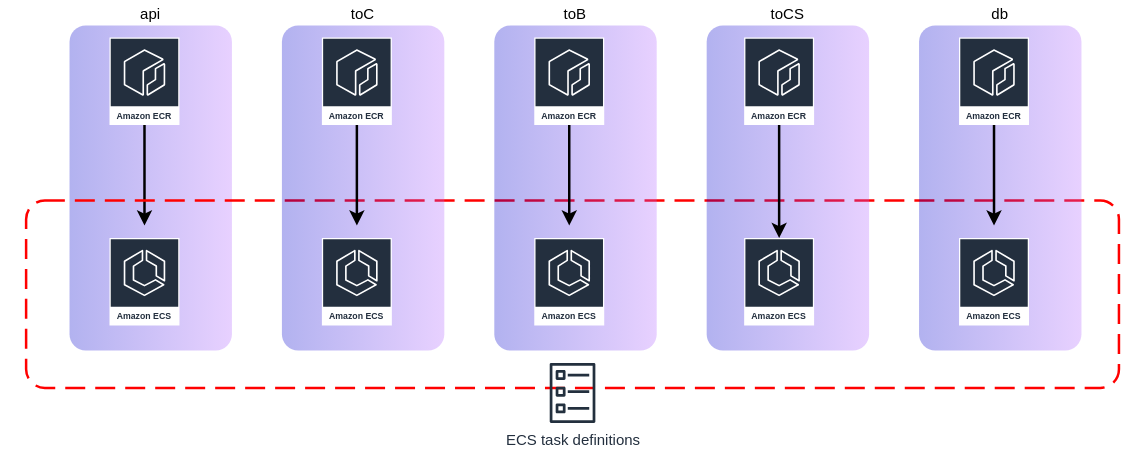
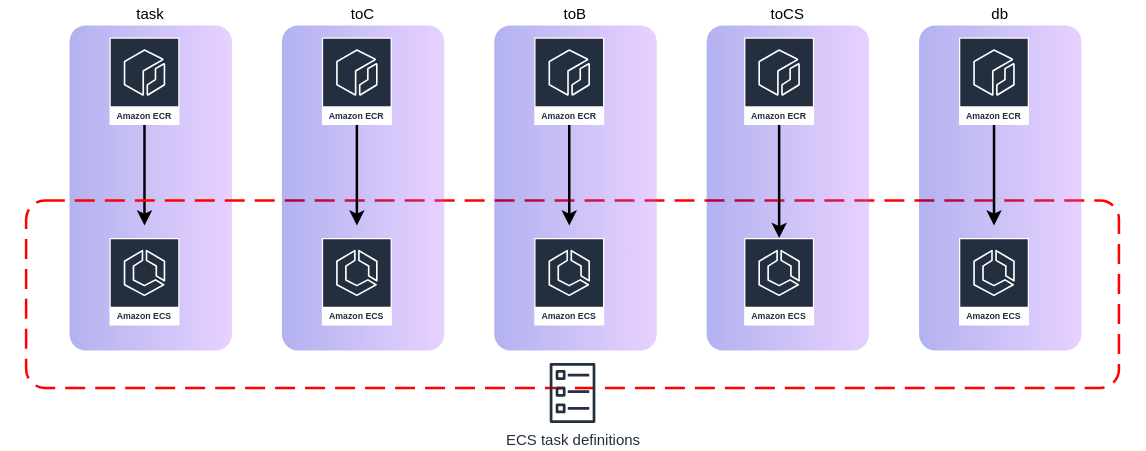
  <mxCell id="0" />
  <mxCell id="1" parent="0" />
  <mxCell id="2" value="" style="group" parent="1" vertex="1" connectable="0"><mxGeometry x="55" y="20" width="130" height="260" as="geometry" /></mxCell>
- <mxCell id="3" value="api" style="rounded=1;arcSize=10;dashed=1;fillColor=#0000CC;gradientColor=#B266FF;dashPattern=8 3 1 3;strokeWidth=2;strokeColor=none;fontColor=#000000;gradientDirection=east;opacity=30;labelPosition=center;verticalLabelPosition=top;align=center;verticalAlign=bottom;" parent="2" vertex="1"><mxGeometry width="130" height="260" as="geometry" /></mxCell>
+ <mxCell id="3" value="task" style="rounded=1;arcSize=10;dashed=1;fillColor=#0000CC;gradientColor=#B266FF;dashPattern=8 3 1 3;strokeWidth=2;strokeColor=none;fontColor=#000000;gradientDirection=east;opacity=30;labelPosition=center;verticalLabelPosition=top;align=center;verticalAlign=bottom;" parent="2" vertex="1"><mxGeometry width="130" height="260" as="geometry" /></mxCell>
  <mxCell id="4" style="edgeStyle=none;html=1;fontColor=#000000;strokeColor=#000000;strokeWidth=2;" parent="2" edge="1"><mxGeometry relative="1" as="geometry"><mxPoint x="60" y="69" as="sourcePoint" /><mxPoint x="60" y="160" as="targetPoint" /></mxGeometry></mxCell>
  <mxCell id="5" value="Amazon ECR" style="sketch=0;outlineConnect=0;fontColor=#232F3E;gradientColor=none;strokeColor=#ffffff;fillColor=#232F3E;dashed=0;verticalLabelPosition=middle;verticalAlign=bottom;align=center;html=1;whiteSpace=wrap;fontSize=7;fontStyle=1;spacing=3;shape=mxgraph.aws4.productIcon;prIcon=mxgraph.aws4.ecr;rounded=1;" parent="2" vertex="1"><mxGeometry x="32" y="9.5" width="56" height="70" as="geometry" /></mxCell>
  <mxCell id="6" value="Amazon ECS" style="sketch=0;outlineConnect=0;fontColor=#232F3E;gradientColor=none;strokeColor=#ffffff;fillColor=#232F3E;dashed=0;verticalLabelPosition=middle;verticalAlign=bottom;align=center;html=1;whiteSpace=wrap;fontSize=7;fontStyle=1;spacing=3;shape=mxgraph.aws4.productIcon;prIcon=mxgraph.aws4.ecs;rounded=1;" parent="2" vertex="1"><mxGeometry x="32" y="170" width="56" height="70" as="geometry" /></mxCell>
  <mxCell id="7" value="" style="rounded=1;arcSize=10;dashed=1;strokeColor=#ff0000;fillColor=none;gradientColor=none;dashPattern=8 4;strokeWidth=2;fontColor=#000000;" parent="1" vertex="1"><mxGeometry x="20.25" y="160" width="874.75" height="150" as="geometry" /></mxCell>
  <mxCell id="8" value="" style="group" parent="1" vertex="1" connectable="0"><mxGeometry x="225" y="20" width="130" height="260" as="geometry" /></mxCell>
  <mxCell id="9" value="toC" style="rounded=1;arcSize=10;dashed=1;fillColor=#0000CC;gradientColor=#B266FF;dashPattern=8 3 1 3;strokeWidth=2;strokeColor=none;fontColor=#000000;gradientDirection=east;opacity=30;labelPosition=center;verticalLabelPosition=top;align=center;verticalAlign=bottom;" parent="8" vertex="1"><mxGeometry width="130" height="260" as="geometry" /></mxCell>
  <mxCell id="10" style="edgeStyle=none;html=1;fontColor=#000000;strokeColor=#000000;strokeWidth=2;" parent="8" edge="1"><mxGeometry relative="1" as="geometry"><mxPoint x="60" y="69" as="sourcePoint" /><mxPoint x="60" y="160" as="targetPoint" /></mxGeometry></mxCell>
  <mxCell id="11" value="Amazon ECR" style="sketch=0;outlineConnect=0;fontColor=#232F3E;gradientColor=none;strokeColor=#ffffff;fillColor=#232F3E;dashed=0;verticalLabelPosition=middle;verticalAlign=bottom;align=center;html=1;whiteSpace=wrap;fontSize=7;fontStyle=1;spacing=3;shape=mxgraph.aws4.productIcon;prIcon=mxgraph.aws4.ecr;rounded=1;" parent="8" vertex="1"><mxGeometry x="32" y="9.5" width="56" height="70" as="geometry" /></mxCell>
  <mxCell id="12" value="Amazon ECS" style="sketch=0;outlineConnect=0;fontColor=#232F3E;gradientColor=none;strokeColor=#ffffff;fillColor=#232F3E;dashed=0;verticalLabelPosition=middle;verticalAlign=bottom;align=center;html=1;whiteSpace=wrap;fontSize=7;fontStyle=1;spacing=3;shape=mxgraph.aws4.productIcon;prIcon=mxgraph.aws4.ecs;rounded=1;" parent="8" vertex="1"><mxGeometry x="32" y="170" width="56" height="70" as="geometry" /></mxCell>
  <mxCell id="13" value="" style="group" parent="1" vertex="1" connectable="0"><mxGeometry x="395" y="20" width="130" height="260" as="geometry" /></mxCell>
  <mxCell id="14" value="toB" style="rounded=1;arcSize=10;dashed=1;fillColor=#0000CC;gradientColor=#B266FF;dashPattern=8 3 1 3;strokeWidth=2;strokeColor=none;fontColor=#000000;gradientDirection=east;opacity=30;labelPosition=center;verticalLabelPosition=top;align=center;verticalAlign=bottom;" parent="13" vertex="1"><mxGeometry width="130" height="260" as="geometry" /></mxCell>
  <mxCell id="15" style="edgeStyle=none;html=1;fontColor=#000000;strokeColor=#000000;strokeWidth=2;" parent="13" edge="1"><mxGeometry relative="1" as="geometry"><mxPoint x="60" y="69" as="sourcePoint" /><mxPoint x="60" y="160" as="targetPoint" /></mxGeometry></mxCell>
  <mxCell id="16" value="Amazon ECR" style="sketch=0;outlineConnect=0;fontColor=#232F3E;gradientColor=none;strokeColor=#ffffff;fillColor=#232F3E;dashed=0;verticalLabelPosition=middle;verticalAlign=bottom;align=center;html=1;whiteSpace=wrap;fontSize=7;fontStyle=1;spacing=3;shape=mxgraph.aws4.productIcon;prIcon=mxgraph.aws4.ecr;rounded=1;" parent="13" vertex="1"><mxGeometry x="32" y="9.5" width="56" height="70" as="geometry" /></mxCell>
  <mxCell id="17" value="Amazon ECS" style="sketch=0;outlineConnect=0;fontColor=#232F3E;gradientColor=none;strokeColor=#ffffff;fillColor=#232F3E;dashed=0;verticalLabelPosition=middle;verticalAlign=bottom;align=center;html=1;whiteSpace=wrap;fontSize=7;fontStyle=1;spacing=3;shape=mxgraph.aws4.productIcon;prIcon=mxgraph.aws4.ecs;rounded=1;" parent="13" vertex="1"><mxGeometry x="32" y="170" width="56" height="70" as="geometry" /></mxCell>
  <mxCell id="18" value="" style="group" parent="1" vertex="1" connectable="0"><mxGeometry x="735" y="20" width="130" height="260" as="geometry" /></mxCell>
  <mxCell id="19" value="db" style="rounded=1;arcSize=10;dashed=1;fillColor=#0000CC;gradientColor=#B266FF;dashPattern=8 3 1 3;strokeWidth=2;strokeColor=none;fontColor=#000000;gradientDirection=east;opacity=30;labelPosition=center;verticalLabelPosition=top;align=center;verticalAlign=bottom;" parent="18" vertex="1"><mxGeometry width="130" height="260" as="geometry" /></mxCell>
  <mxCell id="20" style="edgeStyle=none;html=1;fontColor=#000000;strokeColor=#000000;strokeWidth=2;" parent="18" edge="1"><mxGeometry relative="1" as="geometry"><mxPoint x="60" y="69" as="sourcePoint" /><mxPoint x="60" y="160" as="targetPoint" /></mxGeometry></mxCell>
  <mxCell id="21" value="Amazon ECR" style="sketch=0;outlineConnect=0;fontColor=#232F3E;gradientColor=none;strokeColor=#ffffff;fillColor=#232F3E;dashed=0;verticalLabelPosition=middle;verticalAlign=bottom;align=center;html=1;whiteSpace=wrap;fontSize=7;fontStyle=1;spacing=3;shape=mxgraph.aws4.productIcon;prIcon=mxgraph.aws4.ecr;rounded=1;" parent="18" vertex="1"><mxGeometry x="32" y="9.5" width="56" height="70" as="geometry" /></mxCell>
  <mxCell id="22" value="Amazon ECS" style="sketch=0;outlineConnect=0;fontColor=#232F3E;gradientColor=none;strokeColor=#ffffff;fillColor=#232F3E;dashed=0;verticalLabelPosition=middle;verticalAlign=bottom;align=center;html=1;whiteSpace=wrap;fontSize=7;fontStyle=1;spacing=3;shape=mxgraph.aws4.productIcon;prIcon=mxgraph.aws4.ecs;rounded=1;" parent="18" vertex="1"><mxGeometry x="32" y="170" width="56" height="70" as="geometry" /></mxCell>
  <mxCell id="23" value="ECS task definitions" style="sketch=0;outlineConnect=0;fontColor=#232F3E;gradientColor=none;fillColor=#23303e;strokeColor=none;dashed=0;verticalLabelPosition=bottom;verticalAlign=top;align=center;html=1;fontSize=12;fontStyle=0;aspect=fixed;pointerEvents=1;shape=mxgraph.aws4.ecs_task;rounded=1;" parent="1" vertex="1"><mxGeometry x="439.13" y="290" width="37" height="48" as="geometry" /></mxCell>
  <mxCell id="24" value="toCS" style="rounded=1;arcSize=10;dashed=1;fillColor=#0000CC;gradientColor=#B266FF;dashPattern=8 3 1 3;strokeWidth=2;strokeColor=none;fontColor=#000000;gradientDirection=east;opacity=30;labelPosition=center;verticalLabelPosition=top;align=center;verticalAlign=bottom;" parent="1" vertex="1"><mxGeometry x="565" y="20" width="130" height="260" as="geometry" /></mxCell>
  <mxCell id="25" style="edgeStyle=none;html=1;fontColor=#000000;strokeColor=#000000;strokeWidth=2;" parent="1" edge="1" target="26" source="27"><mxGeometry relative="1" as="geometry"><mxPoint x="625" y="89" as="sourcePoint" /><mxPoint x="625" y="180" as="targetPoint" /></mxGeometry></mxCell>
  <mxCell id="26" value="Amazon ECS" style="sketch=0;outlineConnect=0;fontColor=#232F3E;gradientColor=none;strokeColor=#ffffff;fillColor=#232F3E;dashed=0;verticalLabelPosition=middle;verticalAlign=bottom;align=center;html=1;whiteSpace=wrap;fontSize=7;fontStyle=1;spacing=3;shape=mxgraph.aws4.productIcon;prIcon=mxgraph.aws4.ecs;rounded=1;" vertex="1" parent="1"><mxGeometry x="595" y="190" width="56" height="70" as="geometry" /></mxCell>
  <mxCell id="27" value="Amazon ECR" style="sketch=0;outlineConnect=0;fontColor=#232F3E;gradientColor=none;strokeColor=#ffffff;fillColor=#232F3E;dashed=0;verticalLabelPosition=middle;verticalAlign=bottom;align=center;html=1;whiteSpace=wrap;fontSize=7;fontStyle=1;spacing=3;shape=mxgraph.aws4.productIcon;prIcon=mxgraph.aws4.ecr;rounded=1;" vertex="1" parent="1"><mxGeometry x="595" y="29.5" width="56" height="70" as="geometry" /></mxCell>
